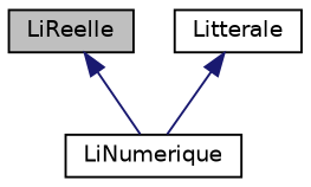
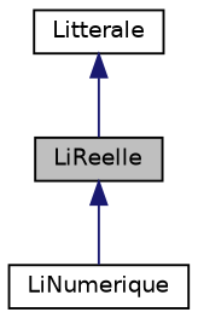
  digraph {
    node [color=black fillcolor=white fontname=Helvetica fontsize=10 shape=record style=filled]
    edge [color=midnightblue dir=back fontname=Helvetica fontsize=10 labelfontname=Helvetica labelfontsize=10 style=solid]
    n1 [fillcolor=grey75 fontcolor=black height=0.2 label=LiReelle width=0.4]
    n2 [height=0.2 label=LiNumerique width=0.4]
    n3 [height=0.2 label=Litterale width=0.4]
    n1 -> n2
-   n3 -> n2
+   n3 -> n1
  }
